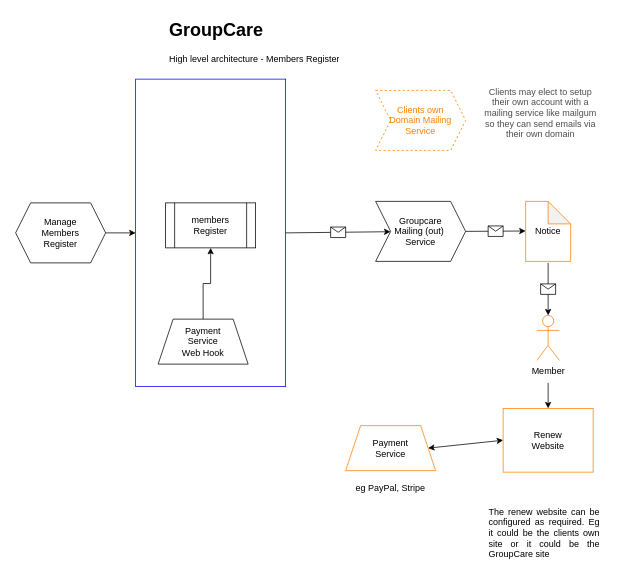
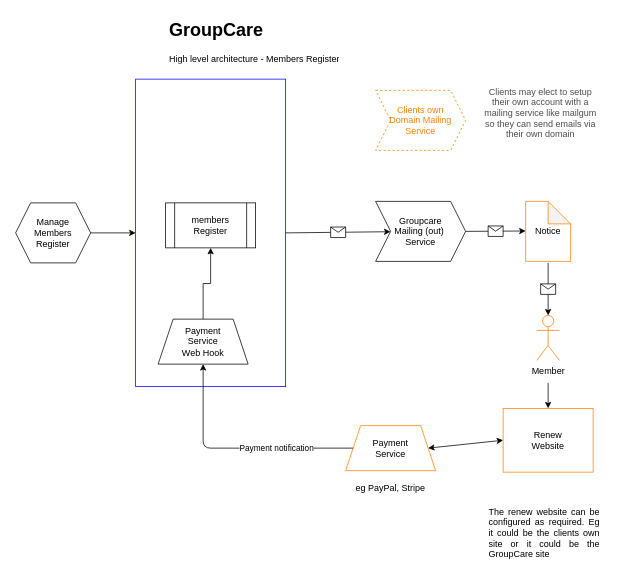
  <mxCell id="0" />
  <mxCell id="1" parent="0" />
  <mxCell id="2" value="" style="rounded=0;whiteSpace=wrap;html=1;fillColor=none;strokeColor=#0000FF;" parent="1" vertex="1"><mxGeometry x="180" y="105" width="200" height="410" as="geometry" /></mxCell>
  <mxCell id="3" value="members Register" style="shape=process;whiteSpace=wrap;html=1;backgroundOutline=1;" parent="1" vertex="1"><mxGeometry x="220" y="270" width="120" height="60" as="geometry" /></mxCell>
  <mxCell id="4" value="" style="edgeStyle=orthogonalEdgeStyle;rounded=0;orthogonalLoop=1;jettySize=auto;html=1;" parent="1" source="5" target="2" edge="1"><mxGeometry relative="1" as="geometry" /></mxCell>
- <mxCell id="5" value="Manage&lt;br&gt;Members &lt;br&gt;Register" style="shape=hexagon;perimeter=hexagonPerimeter2;whiteSpace=wrap;html=1;fixedSize=1;" parent="1" vertex="1"><mxGeometry x="20" y="270" width="120" height="80" as="geometry" /></mxCell>
+ <mxCell id="5" value="Manage&lt;br&gt;Members &lt;br&gt;Register" style="shape=hexagon;perimeter=hexagonPerimeter2;whiteSpace=wrap;html=1;fixedSize=1;" parent="1" vertex="1"><mxGeometry x="20" y="270" width="100" height="80" as="geometry" /></mxCell>
  <mxCell id="6" value="Groupcare&lt;br&gt;Mailing (out)&amp;nbsp;&lt;br&gt;Service" style="shape=step;perimeter=stepPerimeter;whiteSpace=wrap;html=1;fixedSize=1;" parent="1" vertex="1"><mxGeometry x="500" y="268" width="120" height="80" as="geometry" /></mxCell>
  <mxCell id="7" value="&lt;font color=&quot;#ff8000&quot;&gt;Clients own &lt;br&gt;Domain Mailing Service&lt;/font&gt;" style="shape=step;perimeter=stepPerimeter;whiteSpace=wrap;html=1;fixedSize=1;strokeColor=#FF8000;dashed=1;" parent="1" vertex="1"><mxGeometry x="500" y="120" width="120" height="80" as="geometry" /></mxCell>
  <mxCell id="8" value="" style="edgeStyle=orthogonalEdgeStyle;rounded=0;orthogonalLoop=1;jettySize=auto;html=1;" parent="1" source="9" target="3" edge="1"><mxGeometry relative="1" as="geometry" /></mxCell>
  <mxCell id="9" value="Payment&lt;br&gt;Service&lt;br&gt;Web Hook" style="shape=trapezoid;perimeter=trapezoidPerimeter;whiteSpace=wrap;html=1;fixedSize=1;fillColor=none;" parent="1" vertex="1"><mxGeometry x="210" y="425" width="120" height="60" as="geometry" /></mxCell>
  <mxCell id="10" value="Member" style="shape=umlActor;verticalLabelPosition=bottom;verticalAlign=top;html=1;outlineConnect=0;strokeColor=#FF8000;fillColor=none;" parent="1" vertex="1"><mxGeometry x="715" y="420" width="30" height="60" as="geometry" /></mxCell>
  <mxCell id="11" value="Notice" style="shape=note;whiteSpace=wrap;html=1;backgroundOutline=1;darkOpacity=0.05;strokeColor=#FF8000;fillColor=none;" parent="1" vertex="1"><mxGeometry x="700" y="268" width="60" height="80" as="geometry" /></mxCell>
  <mxCell id="12" value="Renew&lt;br&gt;Website" style="rounded=0;whiteSpace=wrap;html=1;strokeColor=#FF8000;fillColor=none;" parent="1" vertex="1"><mxGeometry x="670" y="544" width="120" height="85" as="geometry" /></mxCell>
  <mxCell id="13" value="" style="endArrow=classic;html=1;entryX=0.5;entryY=0;entryDx=0;entryDy=0;" parent="1" target="12" edge="1"><mxGeometry width="50" height="50" relative="1" as="geometry"><mxPoint x="730" y="510" as="sourcePoint" /><mxPoint x="630" y="484" as="targetPoint" /></mxGeometry></mxCell>
  <mxCell id="14" value="Payment&lt;br&gt;Service" style="shape=trapezoid;perimeter=trapezoidPerimeter;whiteSpace=wrap;html=1;fixedSize=1;strokeColor=#FF8000;fillColor=none;" parent="1" vertex="1"><mxGeometry x="460" y="567" width="120" height="60" as="geometry" /></mxCell>
  <mxCell id="15" value="" style="endArrow=classic;startArrow=classic;html=1;exitX=1;exitY=0.5;exitDx=0;exitDy=0;entryX=0;entryY=0.5;entryDx=0;entryDy=0;" parent="1" source="14" target="12" edge="1"><mxGeometry width="50" height="50" relative="1" as="geometry"><mxPoint x="580" y="510" as="sourcePoint" /><mxPoint x="630" y="460" as="targetPoint" /></mxGeometry></mxCell>
  <mxCell id="16" value="" style="endArrow=classic;html=1;" parent="1" edge="1"><mxGeometry relative="1" as="geometry"><mxPoint x="620" y="308" as="sourcePoint" /><mxPoint x="700" y="307.5" as="targetPoint" /></mxGeometry></mxCell>
  <mxCell id="17" value="" style="shape=message;html=1;outlineConnect=0;" parent="16" vertex="1"><mxGeometry width="20" height="14" relative="1" as="geometry"><mxPoint x="-10" y="-7" as="offset" /></mxGeometry></mxCell>
  <mxCell id="18" value="" style="endArrow=classic;html=1;exitX=1;exitY=0.5;exitDx=0;exitDy=0;" parent="1" source="2" target="6" edge="1"><mxGeometry relative="1" as="geometry"><mxPoint x="410" y="307.5" as="sourcePoint" /><mxPoint x="510" y="307.5" as="targetPoint" /></mxGeometry></mxCell>
  <mxCell id="19" value="" style="shape=message;html=1;outlineConnect=0;" parent="18" vertex="1"><mxGeometry width="20" height="14" relative="1" as="geometry"><mxPoint x="-10" y="-7" as="offset" /></mxGeometry></mxCell>
  <mxCell id="20" value="" style="endArrow=classic;html=1;entryX=0.5;entryY=0;entryDx=0;entryDy=0;entryPerimeter=0;" parent="1" target="10" edge="1"><mxGeometry relative="1" as="geometry"><mxPoint x="730" y="350" as="sourcePoint" /><mxPoint x="660" y="480" as="targetPoint" /></mxGeometry></mxCell>
  <mxCell id="21" value="" style="shape=message;html=1;outlineConnect=0;" parent="20" vertex="1"><mxGeometry width="20" height="14" relative="1" as="geometry"><mxPoint x="-10" y="-7" as="offset" /></mxGeometry></mxCell>
+ <mxCell id="22" value="Payment notification" style="endArrow=classic;html=1;exitX=0;exitY=0.5;exitDx=0;exitDy=0;entryX=0.5;entryY=1;entryDx=0;entryDy=0;edgeStyle=orthogonalEdgeStyle;" parent="1" source="14" target="9" edge="1"><mxGeometry x="-0.348" relative="1" as="geometry"><mxPoint x="560" y="480" as="sourcePoint" /><mxPoint x="660" y="480" as="targetPoint" /><mxPoint as="offset" /></mxGeometry></mxCell>
  <mxCell id="23" value="&lt;h1&gt;GroupCare&lt;/h1&gt;&lt;div&gt;High level architecture - Members Register&lt;/div&gt;" style="text;html=1;strokeColor=none;fillColor=none;spacing=5;spacingTop=-20;whiteSpace=wrap;overflow=hidden;rounded=0;" parent="1" vertex="1"><mxGeometry x="220" y="20" width="300" height="120" as="geometry" /></mxCell>
  <mxCell id="24" value="&lt;font color=&quot;#4d4d4d&quot;&gt;Clients may elect to setup their own account with a mailing service like mailgum so they can send emails via their own domain&lt;/font&gt;" style="text;html=1;strokeColor=none;fillColor=none;align=center;verticalAlign=middle;whiteSpace=wrap;rounded=0;" parent="1" vertex="1"><mxGeometry x="640" y="140" width="160" height="20" as="geometry" /></mxCell>
  <mxCell id="25" value="eg PayPal, Stripe" style="text;html=1;strokeColor=none;fillColor=none;align=center;verticalAlign=middle;whiteSpace=wrap;rounded=0;dashed=1;" parent="1" vertex="1"><mxGeometry x="465" y="640" width="110" height="20" as="geometry" /></mxCell>
  <mxCell id="26" value="&lt;div style=&quot;text-align: justify&quot;&gt;&lt;span&gt;The renew website can be configured as required. Eg it could be the clients own site or it could be the GroupCare site&lt;/span&gt;&lt;/div&gt;" style="text;html=1;strokeColor=none;fillColor=none;align=center;verticalAlign=middle;whiteSpace=wrap;rounded=0;dashed=1;" parent="1" vertex="1"><mxGeometry x="650" y="700" width="150" height="20" as="geometry" /></mxCell>
